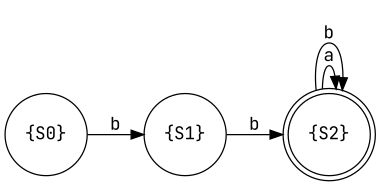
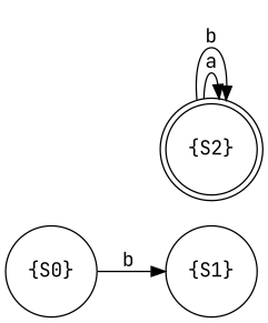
  digraph {
    fontname="JetBrains Mono"
    rankdir=LR
    node [fontname="JetBrains Mono" shape=circle]
    edge [fontname="JetBrains Mono"]
    "{S1}"
    "{S0}"
    "{S2}" [shape=doublecircle]
    subgraph sub_1 {
      rank=same
      "{S1}"
    }
    subgraph sub_2 {
      rank=min
      "{S0}"
    }
    subgraph sub_3 {
      rank=max
      "{S2}"
    }
-   "{S1}" -> "{S2}" [label=b]
    "{S0}" -> "{S1}" [label=b]
    "{S2}" -> "{S2}" [label=a]
    "{S2}" -> "{S2}" [label=b]
  }
